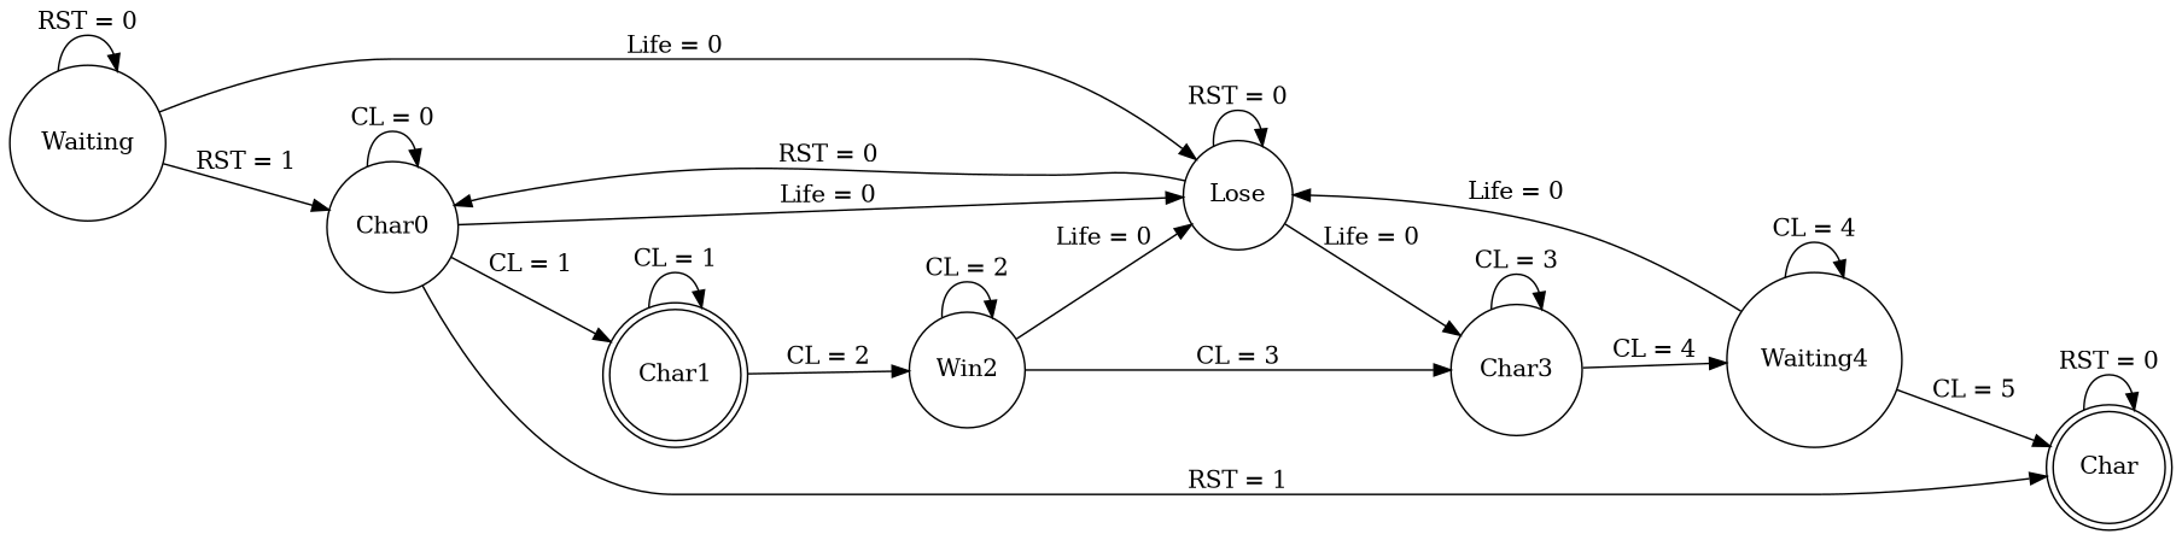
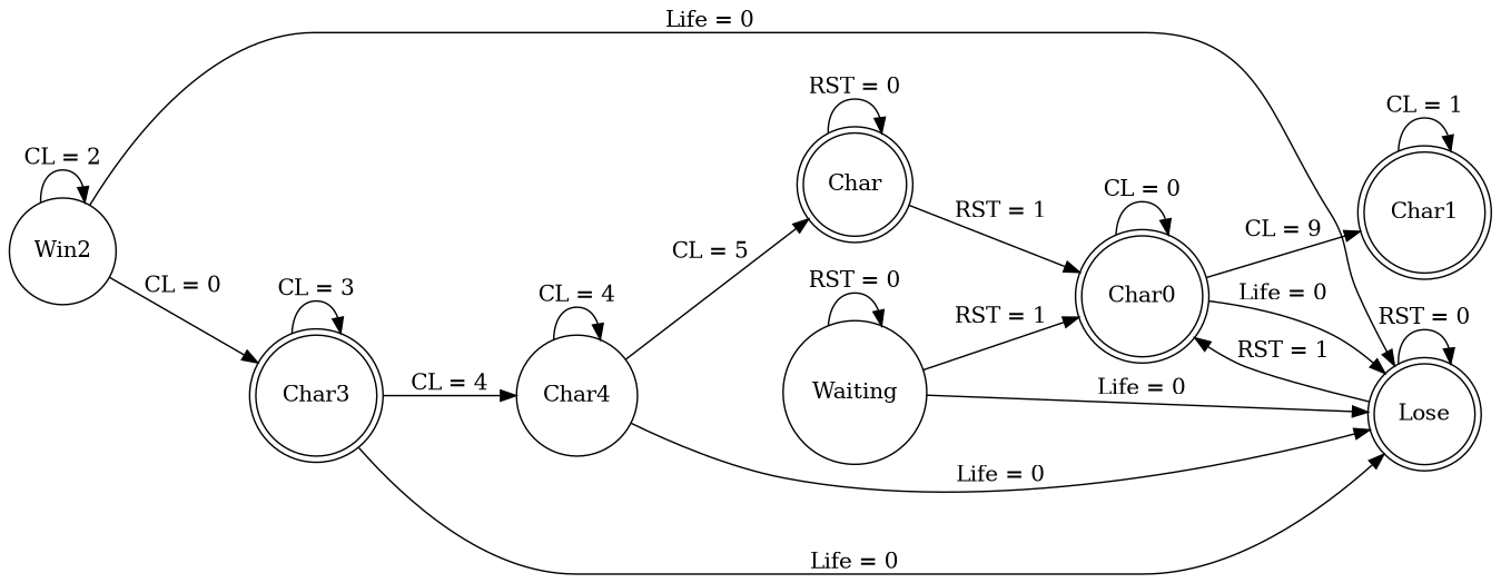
  digraph {
    rankdir=LR
    node [shape=circle]
    Waiting
-   Char0
-   Lose
+   Char0 [shape=doublecircle]
+   Lose [shape=doublecircle]
    Char1 [shape=doublecircle]
    n5 [label=Char shape=doublecircle]
    n6 [label=Win2]
-   Char3
-   Char4 [label=Waiting4]
+   Char3 [shape=doublecircle]
+   Char4
    Waiting -> Waiting [label="RST = 0"]
    Waiting -> Char0 [label="RST = 1"]
    Waiting -> Lose [label="Life = 0"]
    Char0 -> Char0 [label="CL = 0"]
    Char0 -> Lose [label="Life = 0"]
-   Char0 -> Char1 [label="CL = 1"]
-   Lose -> Char0 [label="RST = 0"]
+   Char0 -> Char1 [label="CL = 9"]
+   Lose -> Char0 [label="RST = 1"]
    Lose -> Lose [label="RST = 0"]
    Char1 -> Char1 [label="CL = 1"]
-   Char1 -> n6 [label="CL = 2"]
-   Char0 -> n5 [label="RST = 1"]
+   n5 -> Char0 [label="RST = 1"]
    n5 -> n5 [label="RST = 0"]
    n6 -> Lose [label="Life = 0"]
    n6 -> n6 [label="CL = 2"]
-   n6 -> Char3 [label="CL = 3"]
-   Lose -> Char3 [label="Life = 0"]
+   n6 -> Char3 [label="CL = 0"]
+   Char3 -> Lose [label="Life = 0"]
    Char3 -> Char3 [label="CL = 3"]
    Char3 -> Char4 [label="CL = 4"]
    Char4 -> Lose [label="Life = 0"]
    Char4 -> n5 [label="CL = 5"]
    Char4 -> Char4 [label="CL = 4"]
  }
